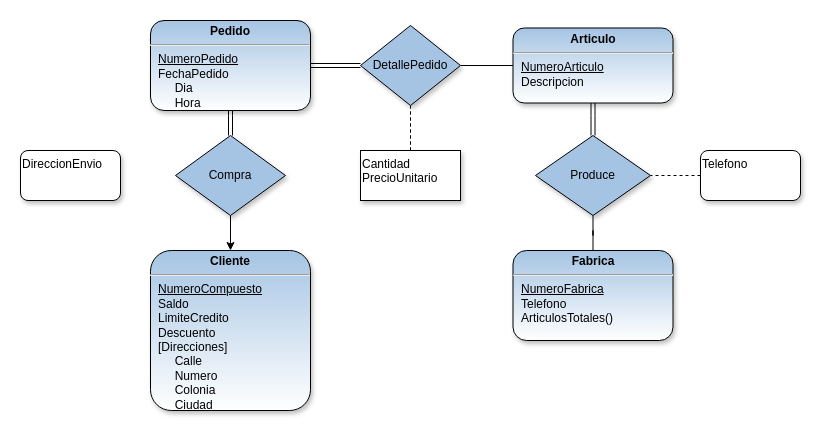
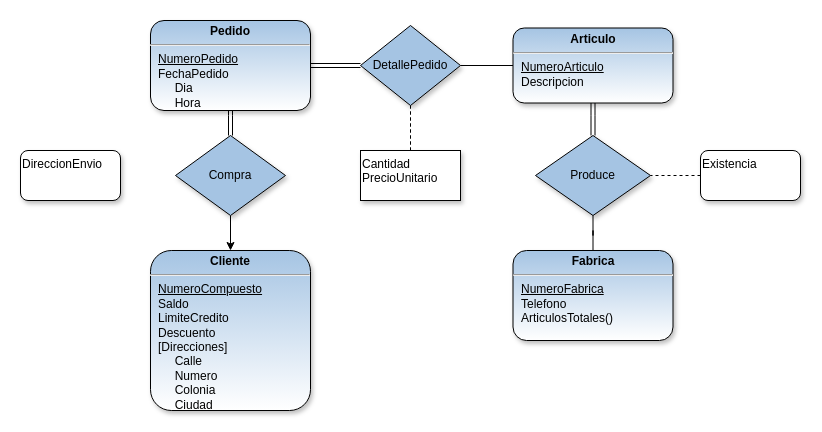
  <mxCell id="0" />
  <mxCell id="1" parent="0" />
  <mxCell id="2" value="&lt;p style=&quot;text-align: center ; margin: 4px 0px 0px&quot;&gt;&lt;b&gt;Cliente&lt;/b&gt;&lt;/p&gt;&lt;hr&gt;&lt;p style=&quot;margin: 0px ; margin-left: 8px&quot;&gt;&lt;u&gt;NumeroCompuesto&lt;/u&gt;&lt;/p&gt;&lt;p style=&quot;margin: 0px ; margin-left: 8px&quot;&gt;Saldo&lt;/p&gt;&lt;p style=&quot;margin: 0px ; margin-left: 8px&quot;&gt;LimiteCredito&lt;/p&gt;&lt;p style=&quot;margin: 0px ; margin-left: 8px&quot;&gt;Descuento&lt;/p&gt;&lt;p style=&quot;margin: 0px ; margin-left: 8px&quot;&gt;[Direcciones]&lt;/p&gt;&lt;p style=&quot;margin: 0px ; margin-left: 8px&quot;&gt;&amp;nbsp; &amp;nbsp; &amp;nbsp;Calle&lt;/p&gt;&lt;p style=&quot;margin: 0px ; margin-left: 8px&quot;&gt;&amp;nbsp; &amp;nbsp; &amp;nbsp;Numero&amp;nbsp;&lt;/p&gt;&lt;p style=&quot;margin: 0px ; margin-left: 8px&quot;&gt;&amp;nbsp; &amp;nbsp; &amp;nbsp;Colonia&lt;/p&gt;&lt;p style=&quot;margin: 0px ; margin-left: 8px&quot;&gt;&amp;nbsp; &amp;nbsp; &amp;nbsp;Ciudad&lt;/p&gt;" style="verticalAlign=top;align=left;overflow=fill;fontSize=12;fontFamily=Helvetica;html=1;gradientDirection=south;rounded=1;shadow=1;sketch=0;glass=0;strokeColor=#000000;fillColor=#a5c4e3;gradientColor=#ffffff;arcSize=13;" vertex="1" parent="1"><mxGeometry x="150" y="250" width="160" height="160" as="geometry" /></mxCell>
  <mxCell id="3" value="" style="edgeStyle=orthogonalEdgeStyle;shape=link;rounded=0;orthogonalLoop=1;jettySize=auto;html=1;endArrow=none;endFill=0;" edge="1" parent="1" source="4" target="18"><mxGeometry relative="1" as="geometry" /></mxCell>
  <mxCell id="4" value="&lt;p style=&quot;text-align: center ; margin: 4px 0px 0px&quot;&gt;&lt;b&gt;Articulo&lt;/b&gt;&lt;/p&gt;&lt;hr&gt;&lt;p style=&quot;margin: 0px ; margin-left: 8px&quot;&gt;&lt;u&gt;NumeroArticulo&lt;/u&gt;&lt;/p&gt;&lt;p style=&quot;margin: 0px ; margin-left: 8px&quot;&gt;Descripcion&lt;/p&gt;" style="verticalAlign=top;align=left;overflow=fill;fontSize=12;fontFamily=Helvetica;html=1;gradientDirection=south;rounded=1;shadow=1;sketch=0;glass=0;strokeColor=#000000;fillColor=#a5c4e3;gradientColor=#ffffff;" vertex="1" parent="1"><mxGeometry x="512.5" y="27.5" width="160" height="75" as="geometry" /></mxCell>
  <mxCell id="5" value="" style="edgeStyle=orthogonalEdgeStyle;rounded=0;orthogonalLoop=1;jettySize=auto;html=1;endArrow=none;endFill=0;" edge="1" parent="1" source="6" target="18"><mxGeometry relative="1" as="geometry" /></mxCell>
  <mxCell id="6" value="&lt;p style=&quot;text-align: center ; margin: 4px 0px 0px&quot;&gt;&lt;b&gt;Fabrica&lt;/b&gt;&lt;/p&gt;&lt;hr&gt;&lt;p style=&quot;margin: 0px ; margin-left: 8px&quot;&gt;&lt;u&gt;NumeroFabrica&lt;/u&gt;&lt;br&gt;&lt;/p&gt;&lt;p style=&quot;margin: 0px ; margin-left: 8px&quot;&gt;Telefono&amp;nbsp;&lt;/p&gt;&lt;p style=&quot;margin: 0px ; margin-left: 8px&quot;&gt;ArticulosTotales()&lt;/p&gt;" style="verticalAlign=top;align=left;overflow=fill;fontSize=12;fontFamily=Helvetica;html=1;gradientDirection=south;rounded=1;shadow=1;sketch=0;glass=0;strokeColor=#000000;fillColor=#a5c4e3;gradientColor=#ffffff;" vertex="1" parent="1"><mxGeometry x="512.5" y="250" width="160" height="90" as="geometry" /></mxCell>
  <mxCell id="7" value="" style="edgeStyle=orthogonalEdgeStyle;rounded=0;orthogonalLoop=1;jettySize=auto;html=1;endArrow=none;endFill=0;shape=link;" edge="1" parent="1" source="8" target="16"><mxGeometry relative="1" as="geometry" /></mxCell>
  <mxCell id="8" value="&lt;p style=&quot;text-align: center ; margin: 4px 0px 0px&quot;&gt;&lt;b&gt;Pedido&lt;/b&gt;&lt;/p&gt;&lt;hr&gt;&lt;p style=&quot;margin: 0px ; margin-left: 8px&quot;&gt;&lt;u&gt;NumeroPedido&lt;/u&gt;&lt;br&gt;&lt;/p&gt;&lt;p style=&quot;margin: 0px ; margin-left: 8px&quot;&gt;FechaPedido&lt;/p&gt;&lt;p style=&quot;margin: 0px ; margin-left: 8px&quot;&gt;&amp;nbsp; &amp;nbsp; &amp;nbsp;Dia&amp;nbsp;&lt;/p&gt;&lt;p style=&quot;margin: 0px ; margin-left: 8px&quot;&gt;&amp;nbsp; &amp;nbsp; &amp;nbsp;Hora&lt;/p&gt;" style="verticalAlign=top;align=left;overflow=fill;fontSize=12;fontFamily=Helvetica;html=1;gradientDirection=south;rounded=1;shadow=1;sketch=0;glass=0;strokeColor=#000000;fillColor=#a5c4e3;gradientColor=#ffffff;" vertex="1" parent="1"><mxGeometry x="150" y="20" width="160" height="90" as="geometry" /></mxCell>
  <mxCell id="9" style="edgeStyle=orthogonalEdgeStyle;rounded=0;orthogonalLoop=1;jettySize=auto;html=1;endArrow=none;endFill=0;dashed=1;" edge="1" parent="1" source="13" target="14"><mxGeometry relative="1" as="geometry" /></mxCell>
  <mxCell id="10" value="" style="edgeStyle=orthogonalEdgeStyle;rounded=0;orthogonalLoop=1;jettySize=auto;html=1;endArrow=none;endFill=0;dashed=1;" edge="1" parent="1" source="13" target="14"><mxGeometry relative="1" as="geometry" /></mxCell>
  <mxCell id="11" value="" style="edgeStyle=orthogonalEdgeStyle;rounded=0;orthogonalLoop=1;jettySize=auto;html=1;endArrow=none;endFill=0;shape=link;" edge="1" parent="1" source="13" target="8"><mxGeometry relative="1" as="geometry" /></mxCell>
  <mxCell id="12" value="" style="edgeStyle=orthogonalEdgeStyle;rounded=0;orthogonalLoop=1;jettySize=auto;html=1;endArrow=none;endFill=0;" edge="1" parent="1" source="13" target="4"><mxGeometry relative="1" as="geometry" /></mxCell>
  <mxCell id="13" value="DetallePedido" style="shape=rhombus;perimeter=rhombusPerimeter;whiteSpace=wrap;html=1;align=center;rounded=0;shadow=1;glass=0;sketch=0;strokeColor=#000000;fillColor=#a5c4e3;" vertex="1" parent="1"><mxGeometry x="360" y="25" width="100" height="80" as="geometry" /></mxCell>
  <mxCell id="14" value="Cantidad&lt;br&gt;PrecioUnitario" style="whiteSpace=wrap;html=1;shadow=1;sketch=0;fillColor=#ffffff;gradientColor=#ffffff;align=left;verticalAlign=top;arcSize=25;rounded=0;" vertex="1" parent="1"><mxGeometry x="360" y="150" width="100" height="50" as="geometry" /></mxCell>
  <mxCell id="15" value="" style="edgeStyle=orthogonalEdgeStyle;rounded=0;orthogonalLoop=1;jettySize=auto;html=1;endArrow=classic;endFill=1;entryX=0.5;entryY=0;entryDx=0;entryDy=0;" edge="1" parent="1" source="16" target="2"><mxGeometry relative="1" as="geometry" /></mxCell>
  <mxCell id="16" value="Compra" style="shape=rhombus;perimeter=rhombusPerimeter;whiteSpace=wrap;html=1;align=center;rounded=0;shadow=1;glass=0;sketch=0;strokeColor=#000000;fillColor=#a5c4e3;" vertex="1" parent="1"><mxGeometry x="175" y="135" width="110" height="80" as="geometry" /></mxCell>
  <mxCell id="17" value="DireccionEnvio" style="rounded=1;whiteSpace=wrap;html=1;shadow=1;sketch=0;fillColor=#ffffff;gradientColor=#ffffff;align=left;verticalAlign=top;" vertex="1" parent="1"><mxGeometry x="20" y="150" width="100" height="50" as="geometry" /></mxCell>
  <mxCell id="18" value="Produce" style="shape=rhombus;perimeter=rhombusPerimeter;whiteSpace=wrap;html=1;align=center;rounded=0;shadow=1;glass=0;sketch=0;strokeColor=#000000;fillColor=#a5c4e3;" vertex="1" parent="1"><mxGeometry x="535" y="135" width="115" height="80" as="geometry" /></mxCell>
  <mxCell id="19" value="" style="edgeStyle=orthogonalEdgeStyle;rounded=0;orthogonalLoop=1;jettySize=auto;html=1;dashed=1;endArrow=none;endFill=0;" edge="1" parent="1" source="20" target="18"><mxGeometry relative="1" as="geometry" /></mxCell>
- <mxCell id="20" value="Telefono&amp;nbsp;" style="rounded=1;whiteSpace=wrap;html=1;shadow=1;sketch=0;fillColor=#ffffff;gradientColor=#ffffff;align=left;verticalAlign=top;" vertex="1" parent="1"><mxGeometry x="700" y="150" width="100" height="50" as="geometry" /></mxCell>
+ <mxCell id="20" value="Existencia&amp;nbsp;" style="rounded=1;whiteSpace=wrap;html=1;shadow=1;sketch=0;fillColor=#ffffff;gradientColor=#ffffff;align=left;verticalAlign=top;" vertex="1" parent="1"><mxGeometry x="700" y="150" width="100" height="50" as="geometry" /></mxCell>
